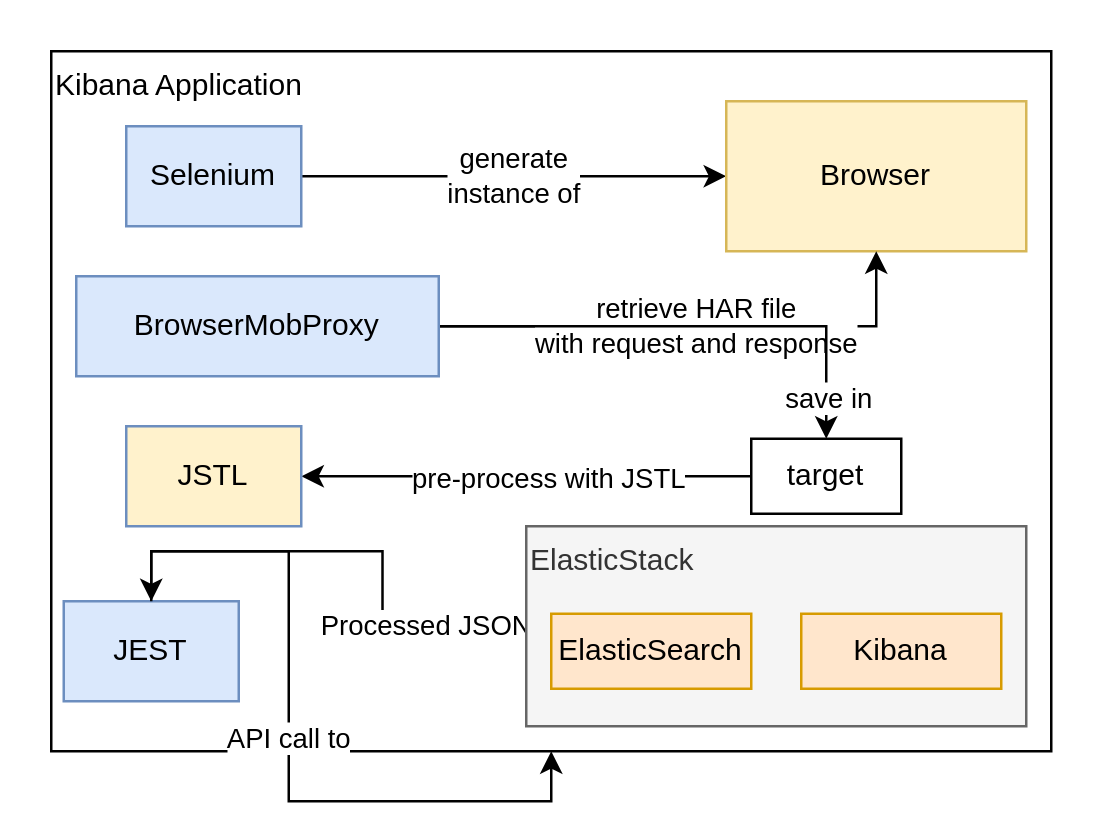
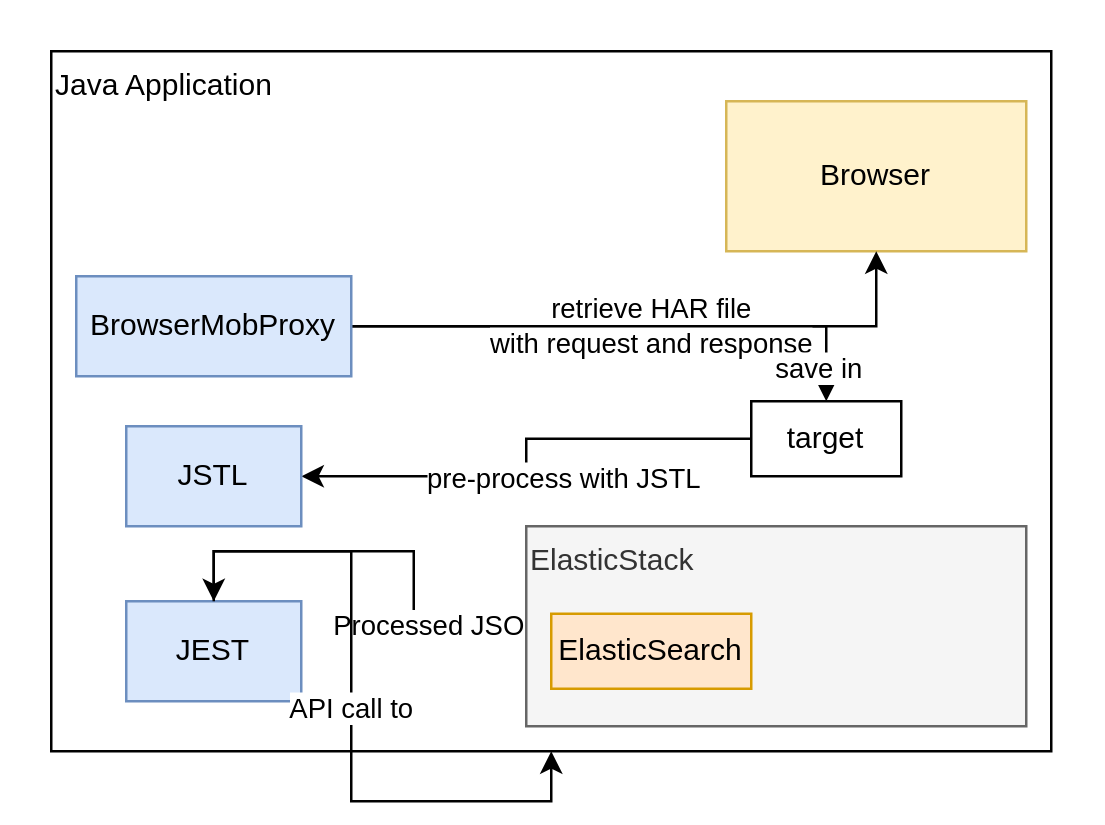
  <mxCell id="0" />
  <mxCell id="1" parent="0" />
- <mxCell id="2" value="Kibana Application" style="rounded=0;whiteSpace=wrap;html=1;align=left;verticalAlign=top;" vertex="1" parent="1"><mxGeometry x="20" y="20" width="400" height="280" as="geometry" /></mxCell>
- <mxCell id="3" value="generate&lt;br&gt;instance of" style="edgeStyle=orthogonalEdgeStyle;rounded=0;orthogonalLoop=1;jettySize=auto;html=1;entryX=0;entryY=0.5;entryDx=0;entryDy=0;" edge="1" parent="1" source="4" target="5"><mxGeometry relative="1" as="geometry" /></mxCell>
- <mxCell id="4" value="Selenium" style="rounded=0;whiteSpace=wrap;html=1;fillColor=#dae8fc;strokeColor=#6c8ebf;" vertex="1" parent="1"><mxGeometry x="50" y="50" width="70" height="40" as="geometry" /></mxCell>
+ <mxCell id="2" value="Java Application" style="rounded=0;whiteSpace=wrap;html=1;align=left;verticalAlign=top;" vertex="1" parent="1"><mxGeometry x="20" y="20" width="400" height="280" as="geometry" /></mxCell>
  <mxCell id="5" value="Browser" style="rounded=0;whiteSpace=wrap;html=1;fillColor=#fff2cc;strokeColor=#d6b656;" vertex="1" parent="1"><mxGeometry x="290" y="40" width="120" height="60" as="geometry" /></mxCell>
  <mxCell id="6" value="retrieve HAR file&lt;br&gt;with request and response" style="edgeStyle=orthogonalEdgeStyle;rounded=0;orthogonalLoop=1;jettySize=auto;html=1;entryX=0.5;entryY=1;entryDx=0;entryDy=0;" edge="1" parent="1" source="9" target="5"><mxGeometry relative="1" as="geometry" /></mxCell>
  <mxCell id="7" style="edgeStyle=orthogonalEdgeStyle;rounded=0;orthogonalLoop=1;jettySize=auto;html=1;" edge="1" parent="1" source="9" target="10"><mxGeometry relative="1" as="geometry" /></mxCell>
  <mxCell id="8" value="save in" style="edgeLabel;html=1;align=center;verticalAlign=middle;resizable=0;points=[];" vertex="1" connectable="0" parent="7"><mxGeometry x="0.681" y="-1" relative="1" as="geometry"><mxPoint x="1" y="15.24" as="offset" /></mxGeometry></mxCell>
- <mxCell id="9" value="BrowserMobProxy" style="rounded=0;whiteSpace=wrap;html=1;fillColor=#dae8fc;strokeColor=#6c8ebf;" vertex="1" parent="1"><mxGeometry x="30" y="110" width="145" height="40" as="geometry" /></mxCell>
- <mxCell id="10" value="target" style="rounded=0;whiteSpace=wrap;html=1;" vertex="1" parent="1"><mxGeometry x="300" y="175" width="60" height="30" as="geometry" /></mxCell>
+ <mxCell id="9" value="BrowserMobProxy" style="rounded=0;whiteSpace=wrap;html=1;fillColor=#dae8fc;strokeColor=#6c8ebf;" vertex="1" parent="1"><mxGeometry x="30" y="110" width="110" height="40" as="geometry" /></mxCell>
+ <mxCell id="10" value="target" style="rounded=0;whiteSpace=wrap;html=1;" vertex="1" parent="1"><mxGeometry x="300" y="160" width="60" height="30" as="geometry" /></mxCell>
  <mxCell id="11" style="edgeStyle=orthogonalEdgeStyle;rounded=0;orthogonalLoop=1;jettySize=auto;html=1;startArrow=classic;startFill=1;endArrow=none;endFill=0;" edge="1" parent="1" source="14" target="10"><mxGeometry relative="1" as="geometry" /></mxCell>
  <mxCell id="12" value="pre-process with JSTL" style="edgeLabel;html=1;align=center;verticalAlign=middle;resizable=0;points=[];" vertex="1" connectable="0" parent="11"><mxGeometry x="-0.2" y="1" relative="1" as="geometry"><mxPoint x="26.19" y="1" as="offset" /></mxGeometry></mxCell>
  <mxCell id="13" value="Processed JSON" style="edgeStyle=orthogonalEdgeStyle;rounded=0;orthogonalLoop=1;jettySize=auto;html=1;startArrow=classic;startFill=1;endArrow=none;endFill=0;exitX=0.5;exitY=0;exitDx=0;exitDy=0;" edge="1" parent="1" source="15" target="16"><mxGeometry x="0.6" relative="1" as="geometry"><mxPoint as="offset" /></mxGeometry></mxCell>
- <mxCell id="14" value="JSTL" style="rounded=0;whiteSpace=wrap;html=1;fillColor=#fff2cc;strokeColor=#6c8ebf;" vertex="1" parent="1"><mxGeometry x="50" y="170" width="70" height="40" as="geometry" /></mxCell>
- <mxCell id="15" value="JEST" style="rounded=0;whiteSpace=wrap;html=1;fillColor=#dae8fc;strokeColor=#6c8ebf;" vertex="1" parent="1"><mxGeometry x="25" y="240" width="70" height="40" as="geometry" /></mxCell>
+ <mxCell id="14" value="JSTL" style="rounded=0;whiteSpace=wrap;html=1;fillColor=#dae8fc;strokeColor=#6c8ebf;" vertex="1" parent="1"><mxGeometry x="50" y="170" width="70" height="40" as="geometry" /></mxCell>
+ <mxCell id="15" value="JEST" style="rounded=0;whiteSpace=wrap;html=1;fillColor=#dae8fc;strokeColor=#6c8ebf;" vertex="1" parent="1"><mxGeometry x="50" y="240" width="70" height="40" as="geometry" /></mxCell>
  <mxCell id="16" value="ElasticStack" style="rounded=0;whiteSpace=wrap;html=1;fillColor=#f5f5f5;strokeColor=#666666;fontColor=#333333;align=left;verticalAlign=top;" vertex="1" parent="1"><mxGeometry x="210" y="210" width="200" height="80" as="geometry" /></mxCell>
- <mxCell id="17" value="Kibana" style="rounded=0;whiteSpace=wrap;html=1;fillColor=#ffe6cc;strokeColor=#d79b00;" vertex="1" parent="1"><mxGeometry x="320" y="245" width="80" height="30" as="geometry" /></mxCell>
  <mxCell id="18" value="ElasticSearch" style="rounded=0;whiteSpace=wrap;html=1;fillColor=#ffe6cc;strokeColor=#d79b00;" vertex="1" parent="1"><mxGeometry x="220" y="245" width="80" height="30" as="geometry" /></mxCell>
  <mxCell id="19" value="API call to" style="edgeStyle=orthogonalEdgeStyle;rounded=0;orthogonalLoop=1;jettySize=auto;html=1;startArrow=none;startFill=0;endArrow=classic;endFill=1;" edge="1" parent="1" source="15" target="2"><mxGeometry relative="1" as="geometry" /></mxCell>
